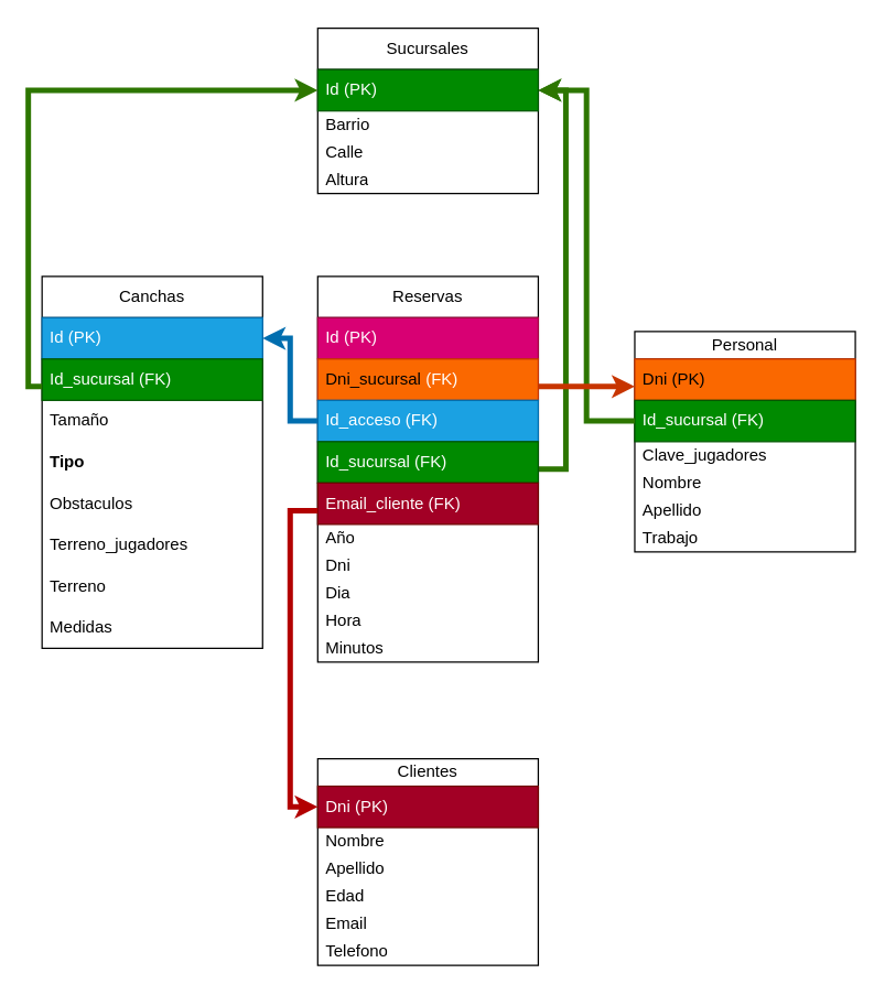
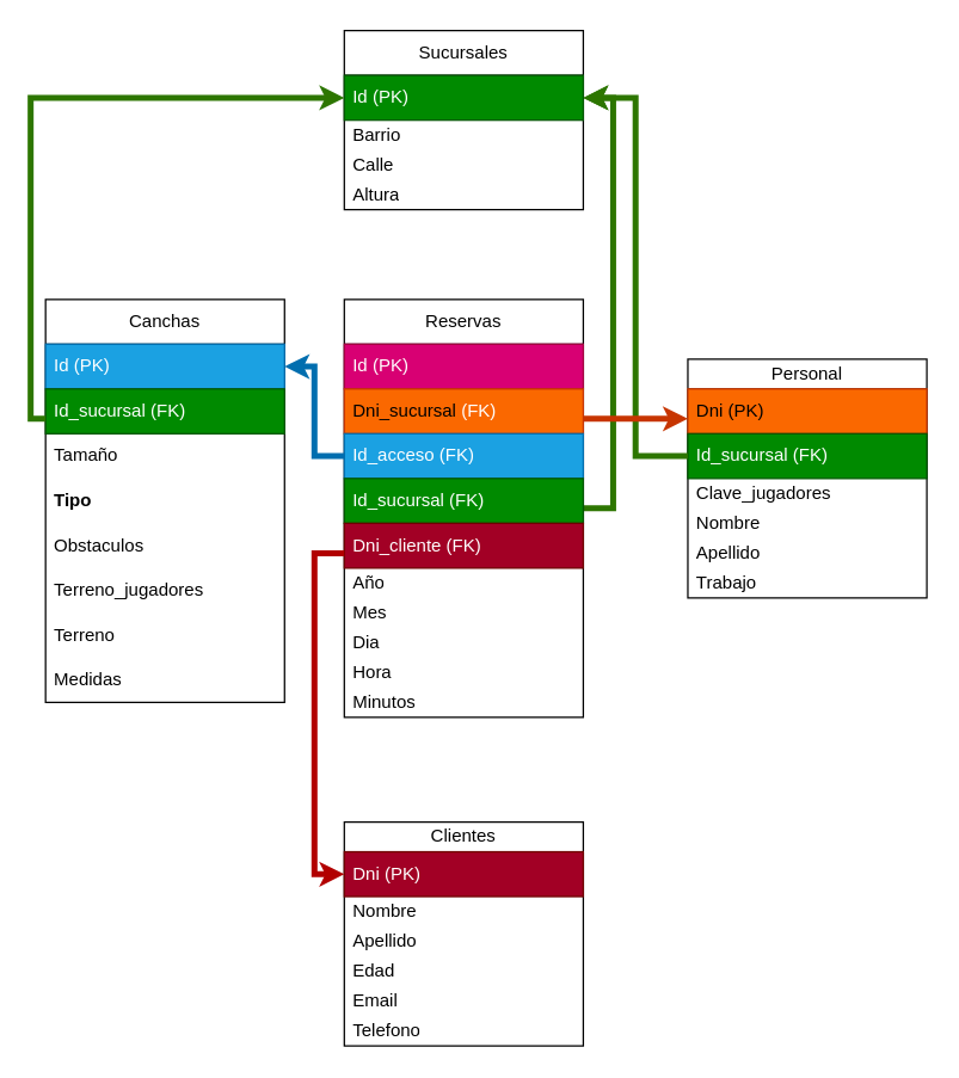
  <mxCell id="0" />
  <mxCell id="1" parent="0" />
  <mxCell id="2" style="edgeStyle=orthogonalEdgeStyle;rounded=0;orthogonalLoop=1;jettySize=auto;html=1;entryX=1;entryY=0.5;entryDx=0;entryDy=0;strokeWidth=4;endSize=4;fillColor=#60a917;strokeColor=#2D7600;" parent="1" source="28" target="4" edge="1"><mxGeometry relative="1" as="geometry"><Array as="points"><mxPoint x="410" y="340" /><mxPoint x="410" y="65" /></Array></mxGeometry></mxCell>
  <mxCell id="3" value="Sucursales" style="swimlane;fontStyle=0;childLayout=stackLayout;horizontal=1;startSize=30;horizontalStack=0;resizeParent=1;resizeParentMax=0;resizeLast=0;collapsible=1;marginBottom=0;whiteSpace=wrap;html=1;" parent="1" vertex="1"><mxGeometry x="230" y="20" width="160" height="120" as="geometry"><mxRectangle x="490" y="150" width="100" height="30" as="alternateBounds" /></mxGeometry></mxCell>
  <mxCell id="4" value="Id (PK)" style="text;strokeColor=#005700;fillColor=#008a00;align=left;verticalAlign=middle;spacingLeft=4;spacingRight=4;overflow=hidden;points=[[0,0.5],[1,0.5]];portConstraint=eastwest;rotatable=0;whiteSpace=wrap;html=1;fontColor=#ffffff;" parent="3" vertex="1"><mxGeometry y="30" width="160" height="30" as="geometry" /></mxCell>
  <mxCell id="5" value="Barrio" style="text;strokeColor=none;fillColor=none;align=left;verticalAlign=middle;spacingLeft=4;spacingRight=4;overflow=hidden;points=[[0,0.5],[1,0.5]];portConstraint=eastwest;rotatable=0;whiteSpace=wrap;html=1;" parent="3" vertex="1"><mxGeometry y="60" width="160" height="20" as="geometry" /></mxCell>
  <mxCell id="6" value="Calle" style="text;strokeColor=none;fillColor=none;align=left;verticalAlign=middle;spacingLeft=4;spacingRight=4;overflow=hidden;points=[[0,0.5],[1,0.5]];portConstraint=eastwest;rotatable=0;whiteSpace=wrap;html=1;" parent="3" vertex="1"><mxGeometry y="80" width="160" height="20" as="geometry" /></mxCell>
  <mxCell id="7" value="Altura" style="text;strokeColor=none;fillColor=none;align=left;verticalAlign=middle;spacingLeft=4;spacingRight=4;overflow=hidden;points=[[0,0.5],[1,0.5]];portConstraint=eastwest;rotatable=0;whiteSpace=wrap;html=1;" parent="3" vertex="1"><mxGeometry y="100" width="160" height="20" as="geometry" /></mxCell>
  <mxCell id="8" value="Personal" style="swimlane;fontStyle=0;childLayout=stackLayout;horizontal=1;startSize=20;horizontalStack=0;resizeParent=1;resizeParentMax=0;resizeLast=0;collapsible=1;marginBottom=0;whiteSpace=wrap;html=1;" parent="1" vertex="1"><mxGeometry x="460" y="240" width="160" height="160" as="geometry" /></mxCell>
  <mxCell id="9" value="Dni (PK)" style="text;strokeColor=#C73500;fillColor=#fa6800;align=left;verticalAlign=middle;spacingLeft=4;spacingRight=4;overflow=hidden;points=[[0,0.5],[1,0.5]];portConstraint=eastwest;rotatable=0;whiteSpace=wrap;html=1;fontColor=#000000;" parent="8" vertex="1"><mxGeometry y="20" width="160" height="30" as="geometry" /></mxCell>
  <mxCell id="10" value="Id_sucursal (FK)" style="text;strokeColor=#005700;fillColor=#008a00;align=left;verticalAlign=middle;spacingLeft=4;spacingRight=4;overflow=hidden;points=[[0,0.5],[1,0.5]];portConstraint=eastwest;rotatable=0;whiteSpace=wrap;html=1;fontColor=#ffffff;" parent="8" vertex="1"><mxGeometry y="50" width="160" height="30" as="geometry" /></mxCell>
  <mxCell id="11" value="Clave_jugadores" style="text;strokeColor=none;fillColor=none;align=left;verticalAlign=middle;spacingLeft=4;spacingRight=4;overflow=hidden;points=[[0,0.5],[1,0.5]];portConstraint=eastwest;rotatable=0;whiteSpace=wrap;html=1;" parent="8" vertex="1"><mxGeometry y="80" width="160" height="20" as="geometry" /></mxCell>
  <mxCell id="12" value="Nombre" style="text;strokeColor=none;fillColor=none;align=left;verticalAlign=middle;spacingLeft=4;spacingRight=4;overflow=hidden;points=[[0,0.5],[1,0.5]];portConstraint=eastwest;rotatable=0;whiteSpace=wrap;html=1;" parent="8" vertex="1"><mxGeometry y="100" width="160" height="20" as="geometry" /></mxCell>
  <mxCell id="13" value="Apellido" style="text;strokeColor=none;fillColor=none;align=left;verticalAlign=middle;spacingLeft=4;spacingRight=4;overflow=hidden;points=[[0,0.5],[1,0.5]];portConstraint=eastwest;rotatable=0;whiteSpace=wrap;html=1;" parent="8" vertex="1"><mxGeometry y="120" width="160" height="20" as="geometry" /></mxCell>
  <mxCell id="14" value="Trabajo" style="text;strokeColor=none;fillColor=none;align=left;verticalAlign=middle;spacingLeft=4;spacingRight=4;overflow=hidden;points=[[0,0.5],[1,0.5]];portConstraint=eastwest;rotatable=0;whiteSpace=wrap;html=1;" parent="8" vertex="1"><mxGeometry y="140" width="160" height="20" as="geometry" /></mxCell>
  <mxCell id="15" value="Canchas" style="swimlane;fontStyle=0;childLayout=stackLayout;horizontal=1;startSize=30;horizontalStack=0;resizeParent=1;resizeParentMax=0;resizeLast=0;collapsible=1;marginBottom=0;whiteSpace=wrap;html=1;" parent="1" vertex="1"><mxGeometry x="30" y="200" width="160" height="270" as="geometry" /></mxCell>
  <mxCell id="16" value="Id (PK)" style="text;strokeColor=#006EAF;fillColor=#1ba1e2;align=left;verticalAlign=middle;spacingLeft=4;spacingRight=4;overflow=hidden;points=[[0,0.5],[1,0.5]];portConstraint=eastwest;rotatable=0;whiteSpace=wrap;html=1;fontColor=#ffffff;" parent="15" vertex="1"><mxGeometry y="30" width="160" height="30" as="geometry" /></mxCell>
  <mxCell id="17" value="Id_sucursal (FK)" style="text;strokeColor=#005700;fillColor=#008a00;align=left;verticalAlign=middle;spacingLeft=4;spacingRight=4;overflow=hidden;points=[[0,0.5],[1,0.5]];portConstraint=eastwest;rotatable=0;whiteSpace=wrap;html=1;fontColor=#ffffff;" parent="15" vertex="1"><mxGeometry y="60" width="160" height="30" as="geometry" /></mxCell>
  <mxCell id="18" value="Tamaño" style="text;align=left;verticalAlign=middle;spacingLeft=4;spacingRight=4;overflow=hidden;points=[[0,0.5],[1,0.5]];portConstraint=eastwest;rotatable=0;whiteSpace=wrap;html=1;" parent="15" vertex="1"><mxGeometry y="90" width="160" height="30" as="geometry" /></mxCell>
  <mxCell id="19" value="Tipo" style="text;align=left;verticalAlign=middle;spacingLeft=4;spacingRight=4;overflow=hidden;points=[[0,0.5],[1,0.5]];portConstraint=eastwest;rotatable=0;whiteSpace=wrap;html=1;fontStyle=1" parent="15" vertex="1"><mxGeometry y="120" width="160" height="30" as="geometry" /></mxCell>
  <mxCell id="20" value="Obstaculos" style="text;align=left;verticalAlign=middle;spacingLeft=4;spacingRight=4;overflow=hidden;points=[[0,0.5],[1,0.5]];portConstraint=eastwest;rotatable=0;whiteSpace=wrap;html=1;" parent="15" vertex="1"><mxGeometry y="150" width="160" height="30" as="geometry" /></mxCell>
  <mxCell id="21" value="Terreno_jugadores" style="text;align=left;verticalAlign=middle;spacingLeft=4;spacingRight=4;overflow=hidden;points=[[0,0.5],[1,0.5]];portConstraint=eastwest;rotatable=0;whiteSpace=wrap;html=1;" parent="15" vertex="1"><mxGeometry y="180" width="160" height="30" as="geometry" /></mxCell>
  <mxCell id="22" value="Terreno" style="text;align=left;verticalAlign=middle;spacingLeft=4;spacingRight=4;overflow=hidden;points=[[0,0.5],[1,0.5]];portConstraint=eastwest;rotatable=0;whiteSpace=wrap;html=1;" parent="15" vertex="1"><mxGeometry y="210" width="160" height="30" as="geometry" /></mxCell>
  <mxCell id="23" value="Medidas" style="text;align=left;verticalAlign=middle;spacingLeft=4;spacingRight=4;overflow=hidden;points=[[0,0.5],[1,0.5]];portConstraint=eastwest;rotatable=0;whiteSpace=wrap;html=1;" parent="15" vertex="1"><mxGeometry y="240" width="160" height="30" as="geometry" /></mxCell>
  <mxCell id="24" value="Reservas" style="swimlane;fontStyle=0;childLayout=stackLayout;horizontal=1;startSize=30;horizontalStack=0;resizeParent=1;resizeParentMax=0;resizeLast=0;collapsible=1;marginBottom=0;whiteSpace=wrap;html=1;" parent="1" vertex="1"><mxGeometry x="230" y="200" width="160" height="280" as="geometry" /></mxCell>
  <mxCell id="25" value="Id (PK)" style="text;strokeColor=#A50040;fillColor=#d80073;align=left;verticalAlign=middle;spacingLeft=4;spacingRight=4;overflow=hidden;points=[[0,0.5],[1,0.5]];portConstraint=eastwest;rotatable=0;whiteSpace=wrap;html=1;fontColor=#ffffff;" parent="24" vertex="1"><mxGeometry y="30" width="160" height="30" as="geometry" /></mxCell>
  <mxCell id="26" value="Dni_sucursal&lt;span style=&quot;color: rgb(255, 255, 255);&quot;&gt;&amp;nbsp;(FK)&lt;/span&gt;" style="text;strokeColor=#C73500;fillColor=#fa6800;align=left;verticalAlign=middle;spacingLeft=4;spacingRight=4;overflow=hidden;points=[[0,0.5],[1,0.5]];portConstraint=eastwest;rotatable=0;whiteSpace=wrap;html=1;fontColor=#000000;" parent="24" vertex="1"><mxGeometry y="60" width="160" height="30" as="geometry" /></mxCell>
  <mxCell id="27" value="Id_acceso&amp;nbsp;(FK)" style="text;strokeColor=#006EAF;fillColor=#1ba1e2;align=left;verticalAlign=middle;spacingLeft=4;spacingRight=4;overflow=hidden;points=[[0,0.5],[1,0.5]];portConstraint=eastwest;rotatable=0;whiteSpace=wrap;html=1;fontColor=#ffffff;" parent="24" vertex="1"><mxGeometry y="90" width="160" height="30" as="geometry" /></mxCell>
  <mxCell id="28" value="Id_sucursal&amp;nbsp;(FK)" style="text;strokeColor=#005700;fillColor=#008a00;align=left;verticalAlign=middle;spacingLeft=4;spacingRight=4;overflow=hidden;points=[[0,0.5],[1,0.5]];portConstraint=eastwest;rotatable=0;whiteSpace=wrap;html=1;fontColor=#ffffff;" parent="24" vertex="1"><mxGeometry y="120" width="160" height="30" as="geometry" /></mxCell>
- <mxCell id="29" value="Email_cliente (FK)" style="text;strokeColor=#6F0000;fillColor=#a20025;align=left;verticalAlign=middle;spacingLeft=4;spacingRight=4;overflow=hidden;points=[[0,0.5],[1,0.5]];portConstraint=eastwest;rotatable=0;whiteSpace=wrap;html=1;fontColor=#ffffff;" parent="24" vertex="1"><mxGeometry y="150" width="160" height="30" as="geometry" /></mxCell>
+ <mxCell id="29" value="Dni_cliente (FK)" style="text;strokeColor=#6F0000;fillColor=#a20025;align=left;verticalAlign=middle;spacingLeft=4;spacingRight=4;overflow=hidden;points=[[0,0.5],[1,0.5]];portConstraint=eastwest;rotatable=0;whiteSpace=wrap;html=1;fontColor=#ffffff;" parent="24" vertex="1"><mxGeometry y="150" width="160" height="30" as="geometry" /></mxCell>
  <mxCell id="30" value="Año" style="text;align=left;verticalAlign=middle;spacingLeft=4;spacingRight=4;overflow=hidden;points=[[0,0.5],[1,0.5]];portConstraint=eastwest;rotatable=0;whiteSpace=wrap;html=1;" parent="24" vertex="1"><mxGeometry y="180" width="160" height="20" as="geometry" /></mxCell>
- <mxCell id="31" value="Dni" style="text;align=left;verticalAlign=middle;spacingLeft=4;spacingRight=4;overflow=hidden;points=[[0,0.5],[1,0.5]];portConstraint=eastwest;rotatable=0;whiteSpace=wrap;html=1;" parent="24" vertex="1"><mxGeometry y="200" width="160" height="20" as="geometry" /></mxCell>
+ <mxCell id="31" value="Mes" style="text;align=left;verticalAlign=middle;spacingLeft=4;spacingRight=4;overflow=hidden;points=[[0,0.5],[1,0.5]];portConstraint=eastwest;rotatable=0;whiteSpace=wrap;html=1;" parent="24" vertex="1"><mxGeometry y="200" width="160" height="20" as="geometry" /></mxCell>
  <mxCell id="32" value="Dia" style="text;align=left;verticalAlign=middle;spacingLeft=4;spacingRight=4;overflow=hidden;points=[[0,0.5],[1,0.5]];portConstraint=eastwest;rotatable=0;whiteSpace=wrap;html=1;" parent="24" vertex="1"><mxGeometry y="220" width="160" height="20" as="geometry" /></mxCell>
  <mxCell id="33" value="Hora" style="text;align=left;verticalAlign=middle;spacingLeft=4;spacingRight=4;overflow=hidden;points=[[0,0.5],[1,0.5]];portConstraint=eastwest;rotatable=0;whiteSpace=wrap;html=1;" parent="24" vertex="1"><mxGeometry y="240" width="160" height="20" as="geometry" /></mxCell>
  <mxCell id="34" value="Minutos" style="text;align=left;verticalAlign=middle;spacingLeft=4;spacingRight=4;overflow=hidden;points=[[0,0.5],[1,0.5]];portConstraint=eastwest;rotatable=0;whiteSpace=wrap;html=1;" parent="24" vertex="1"><mxGeometry y="260" width="160" height="20" as="geometry" /></mxCell>
  <mxCell id="35" value="Clientes" style="swimlane;fontStyle=0;childLayout=stackLayout;horizontal=1;startSize=20;horizontalStack=0;resizeParent=1;resizeParentMax=0;resizeLast=0;collapsible=1;marginBottom=0;whiteSpace=wrap;html=1;" parent="1" vertex="1"><mxGeometry x="230" y="550" width="160" height="150" as="geometry" /></mxCell>
  <mxCell id="36" value="Dni (PK)" style="text;strokeColor=#6F0000;fillColor=#a20025;align=left;verticalAlign=middle;spacingLeft=4;spacingRight=4;overflow=hidden;points=[[0,0.5],[1,0.5]];portConstraint=eastwest;rotatable=0;whiteSpace=wrap;html=1;fontColor=#ffffff;" parent="35" vertex="1"><mxGeometry y="20" width="160" height="30" as="geometry" /></mxCell>
  <mxCell id="37" value="Nombre" style="text;strokeColor=none;fillColor=none;align=left;verticalAlign=middle;spacingLeft=4;spacingRight=4;overflow=hidden;points=[[0,0.5],[1,0.5]];portConstraint=eastwest;rotatable=0;whiteSpace=wrap;html=1;" parent="35" vertex="1"><mxGeometry y="50" width="160" height="20" as="geometry" /></mxCell>
  <mxCell id="38" value="Apellido&lt;span style=&quot;color: rgba(0, 0, 0, 0); font-family: monospace; font-size: 0px; text-wrap: nowrap;&quot;&gt;%3CmxGraphModel%3E%3Croot%3E%3CmxCell%20id%3D%220%22%2F%3E%3CmxCell%20id%3D%221%22%20parent%3D%220%22%2F%3E%3CmxCell%20id%3D%222%22%20value%3D%22Calle%22%20style%3D%22text%3BstrokeColor%3Dnone%3BfillColor%3Dnone%3Balign%3Dleft%3BverticalAlign%3Dmiddle%3BspacingLeft%3D4%3BspacingRight%3D4%3Boverflow%3Dhidden%3Bpoints%3D%5B%5B0%2C0.5%5D%2C%5B1%2C0.5%5D%5D%3BportConstraint%3Deastwest%3Brotatable%3D0%3BwhiteSpace%3Dwrap%3Bhtml%3D1%3B%22%20vertex%3D%221%22%20parent%3D%221%22%3E%3CmxGeometry%20x%3D%22440%22%20y%3D%22180%22%20width%3D%22160%22%20height%3D%2230%22%20as%3D%22geometry%22%2F%3E%3C%2FmxCell%3E%3C%2Froot%3E%3C%2FmxGraphModel%3E&lt;/span&gt;" style="text;strokeColor=none;fillColor=none;align=left;verticalAlign=middle;spacingLeft=4;spacingRight=4;overflow=hidden;points=[[0,0.5],[1,0.5]];portConstraint=eastwest;rotatable=0;whiteSpace=wrap;html=1;" parent="35" vertex="1"><mxGeometry y="70" width="160" height="20" as="geometry" /></mxCell>
  <mxCell id="39" value="Edad" style="text;strokeColor=none;fillColor=none;align=left;verticalAlign=middle;spacingLeft=4;spacingRight=4;overflow=hidden;points=[[0,0.5],[1,0.5]];portConstraint=eastwest;rotatable=0;whiteSpace=wrap;html=1;" parent="35" vertex="1"><mxGeometry y="90" width="160" height="20" as="geometry" /></mxCell>
  <mxCell id="40" value="Email" style="text;strokeColor=none;fillColor=none;align=left;verticalAlign=middle;spacingLeft=4;spacingRight=4;overflow=hidden;points=[[0,0.5],[1,0.5]];portConstraint=eastwest;rotatable=0;whiteSpace=wrap;html=1;" parent="35" vertex="1"><mxGeometry y="110" width="160" height="20" as="geometry" /></mxCell>
  <mxCell id="41" value="Telefono" style="text;strokeColor=none;fillColor=none;align=left;verticalAlign=middle;spacingLeft=4;spacingRight=4;overflow=hidden;points=[[0,0.5],[1,0.5]];portConstraint=eastwest;rotatable=0;whiteSpace=wrap;html=1;" parent="35" vertex="1"><mxGeometry y="130" width="160" height="20" as="geometry" /></mxCell>
  <mxCell id="42" style="edgeStyle=orthogonalEdgeStyle;rounded=0;orthogonalLoop=1;jettySize=auto;html=1;strokeWidth=4;fillColor=#60a917;strokeColor=#2D7600;endSize=4;" parent="1" source="17" target="4" edge="1"><mxGeometry relative="1" as="geometry"><Array as="points"><mxPoint x="20" y="280" /><mxPoint x="20" y="65" /></Array></mxGeometry></mxCell>
  <mxCell id="43" style="edgeStyle=orthogonalEdgeStyle;rounded=0;orthogonalLoop=1;jettySize=auto;html=1;strokeWidth=4;endSize=4;fillColor=#1ba1e2;strokeColor=#006EAF;" parent="1" source="27" target="16" edge="1"><mxGeometry relative="1" as="geometry"><Array as="points" /></mxGeometry></mxCell>
  <mxCell id="44" style="edgeStyle=orthogonalEdgeStyle;rounded=0;orthogonalLoop=1;jettySize=auto;html=1;fillColor=#e51400;strokeColor=#B20000;strokeWidth=4;endSize=4;" parent="1" source="29" target="36" edge="1"><mxGeometry relative="1" as="geometry"><Array as="points"><mxPoint x="210" y="370" /><mxPoint x="210" y="585" /></Array></mxGeometry></mxCell>
  <mxCell id="45" style="edgeStyle=orthogonalEdgeStyle;rounded=0;orthogonalLoop=1;jettySize=auto;html=1;strokeWidth=4;endSize=4;fillColor=#60a917;strokeColor=#2D7600;" parent="1" source="10" target="4" edge="1"><mxGeometry relative="1" as="geometry" /></mxCell>
  <mxCell id="46" style="edgeStyle=orthogonalEdgeStyle;rounded=0;orthogonalLoop=1;jettySize=auto;html=1;strokeWidth=4;endSize=4;fillColor=#fa6800;strokeColor=#C73500;" parent="1" source="26" target="9" edge="1"><mxGeometry relative="1" as="geometry"><Array as="points"><mxPoint x="420" y="280" /><mxPoint x="420" y="280" /></Array></mxGeometry></mxCell>
